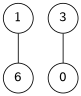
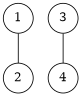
  graph {
    node [shape=circle]
    1
-   2 [label=6]
+   2
    3
-   4 [label=0]
+   4
    1 -- 2
    3 -- 4
  }
